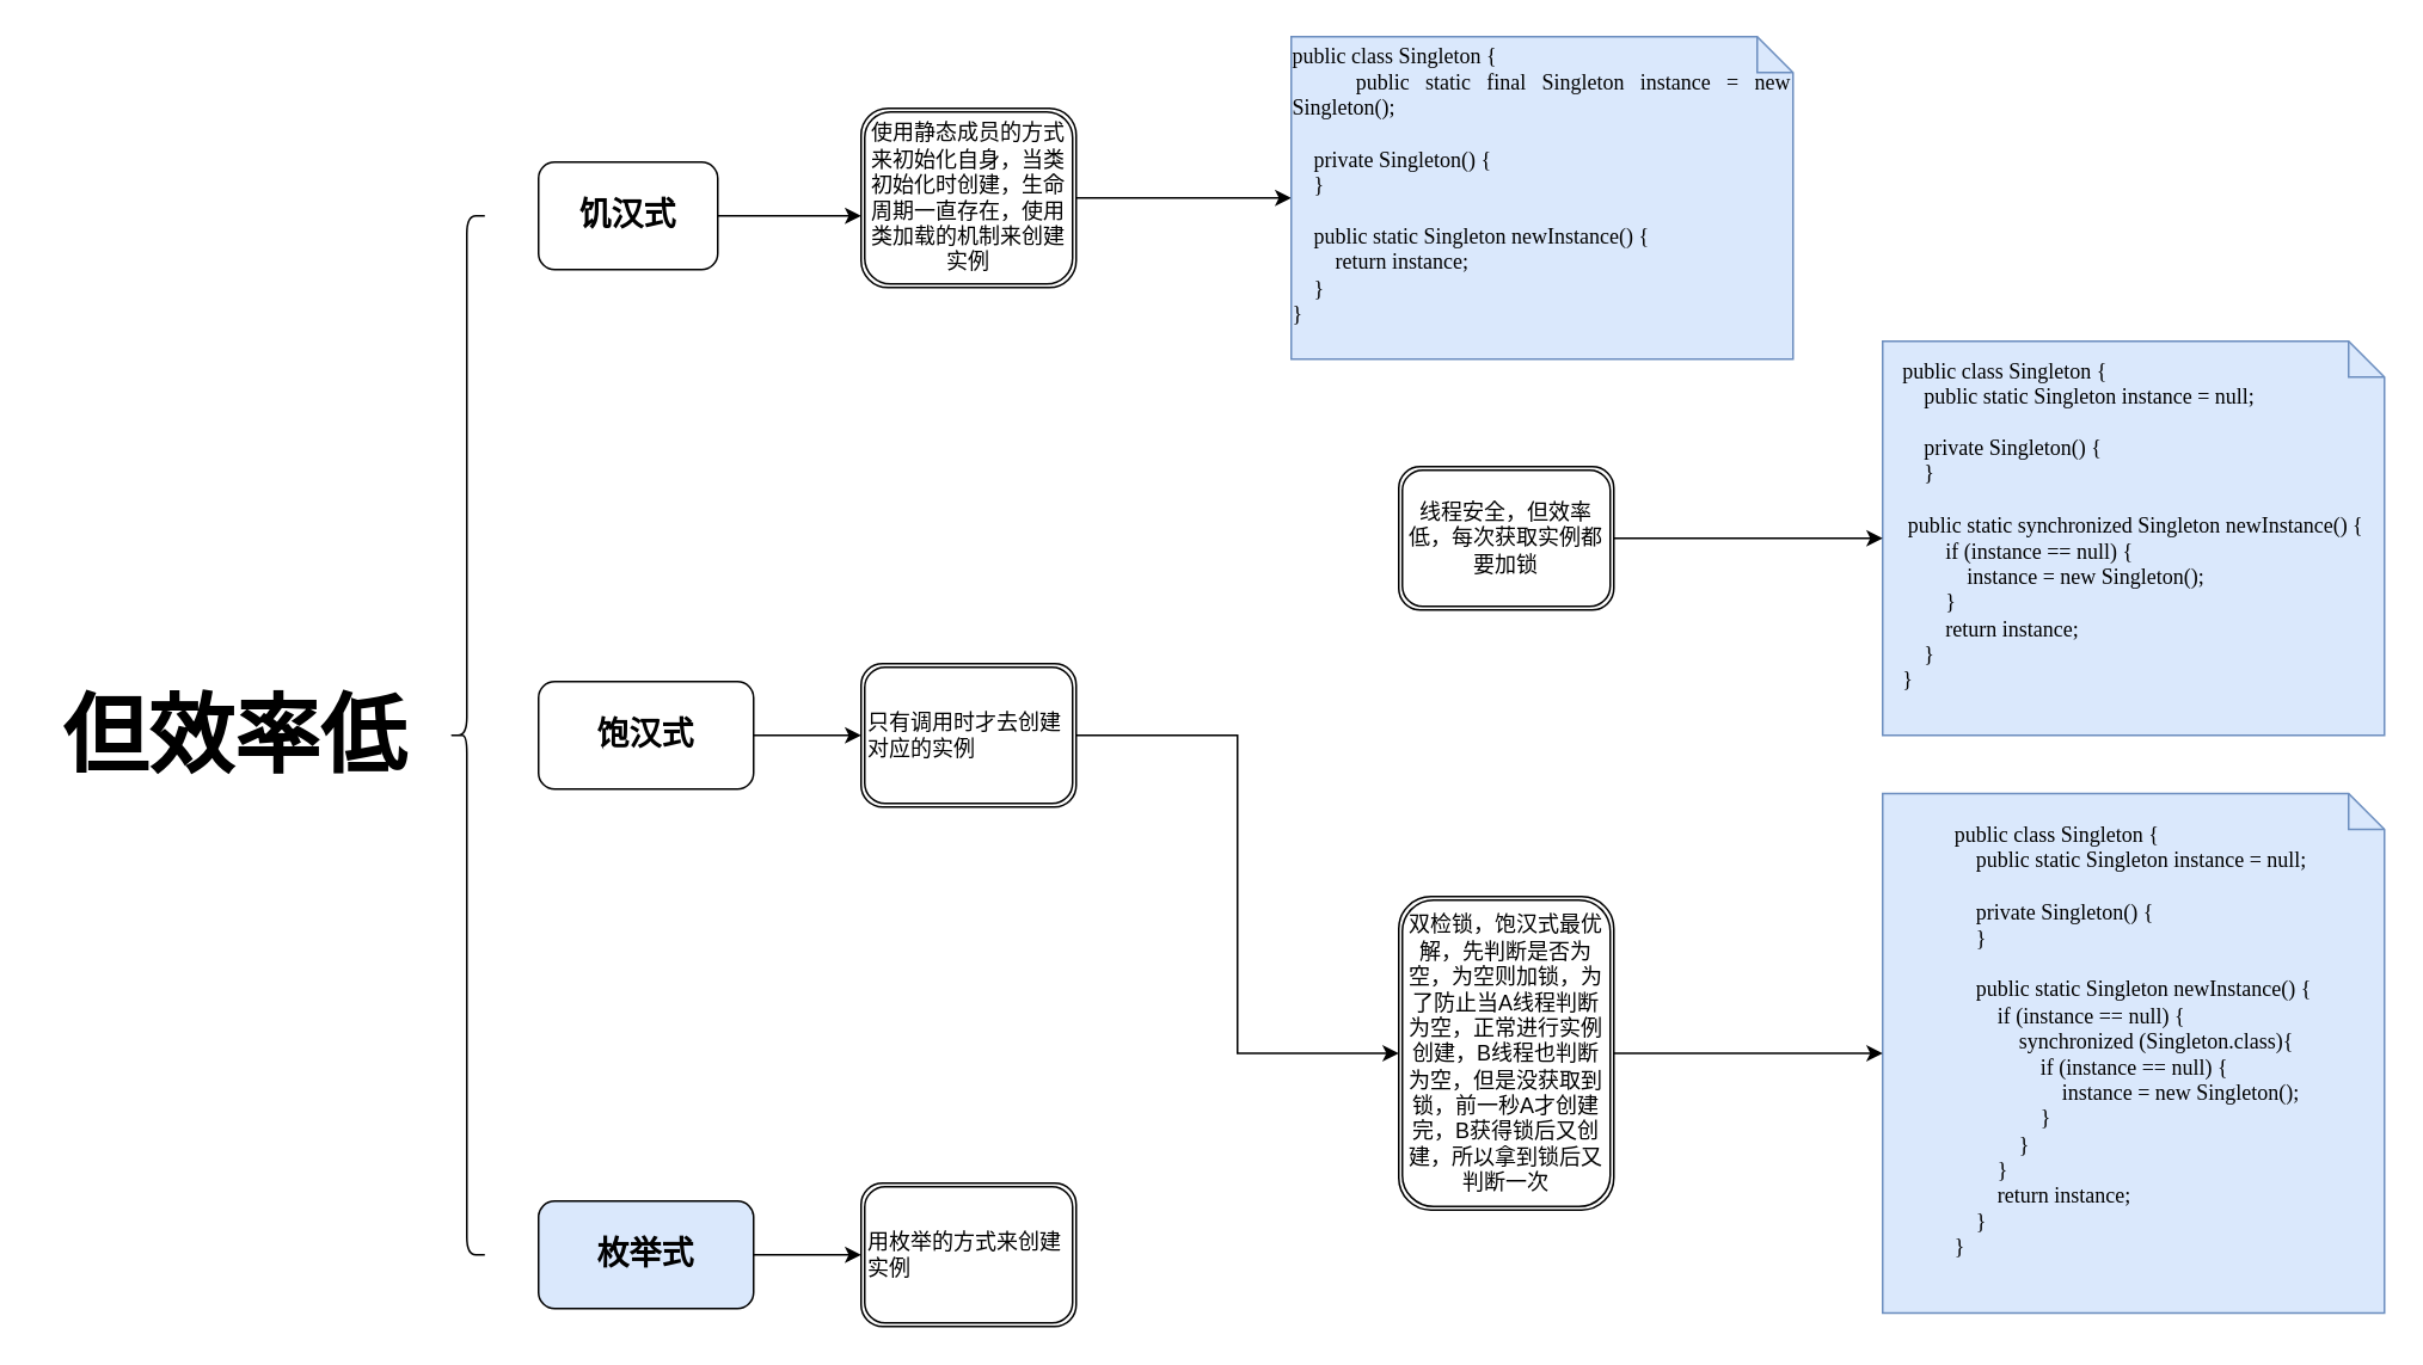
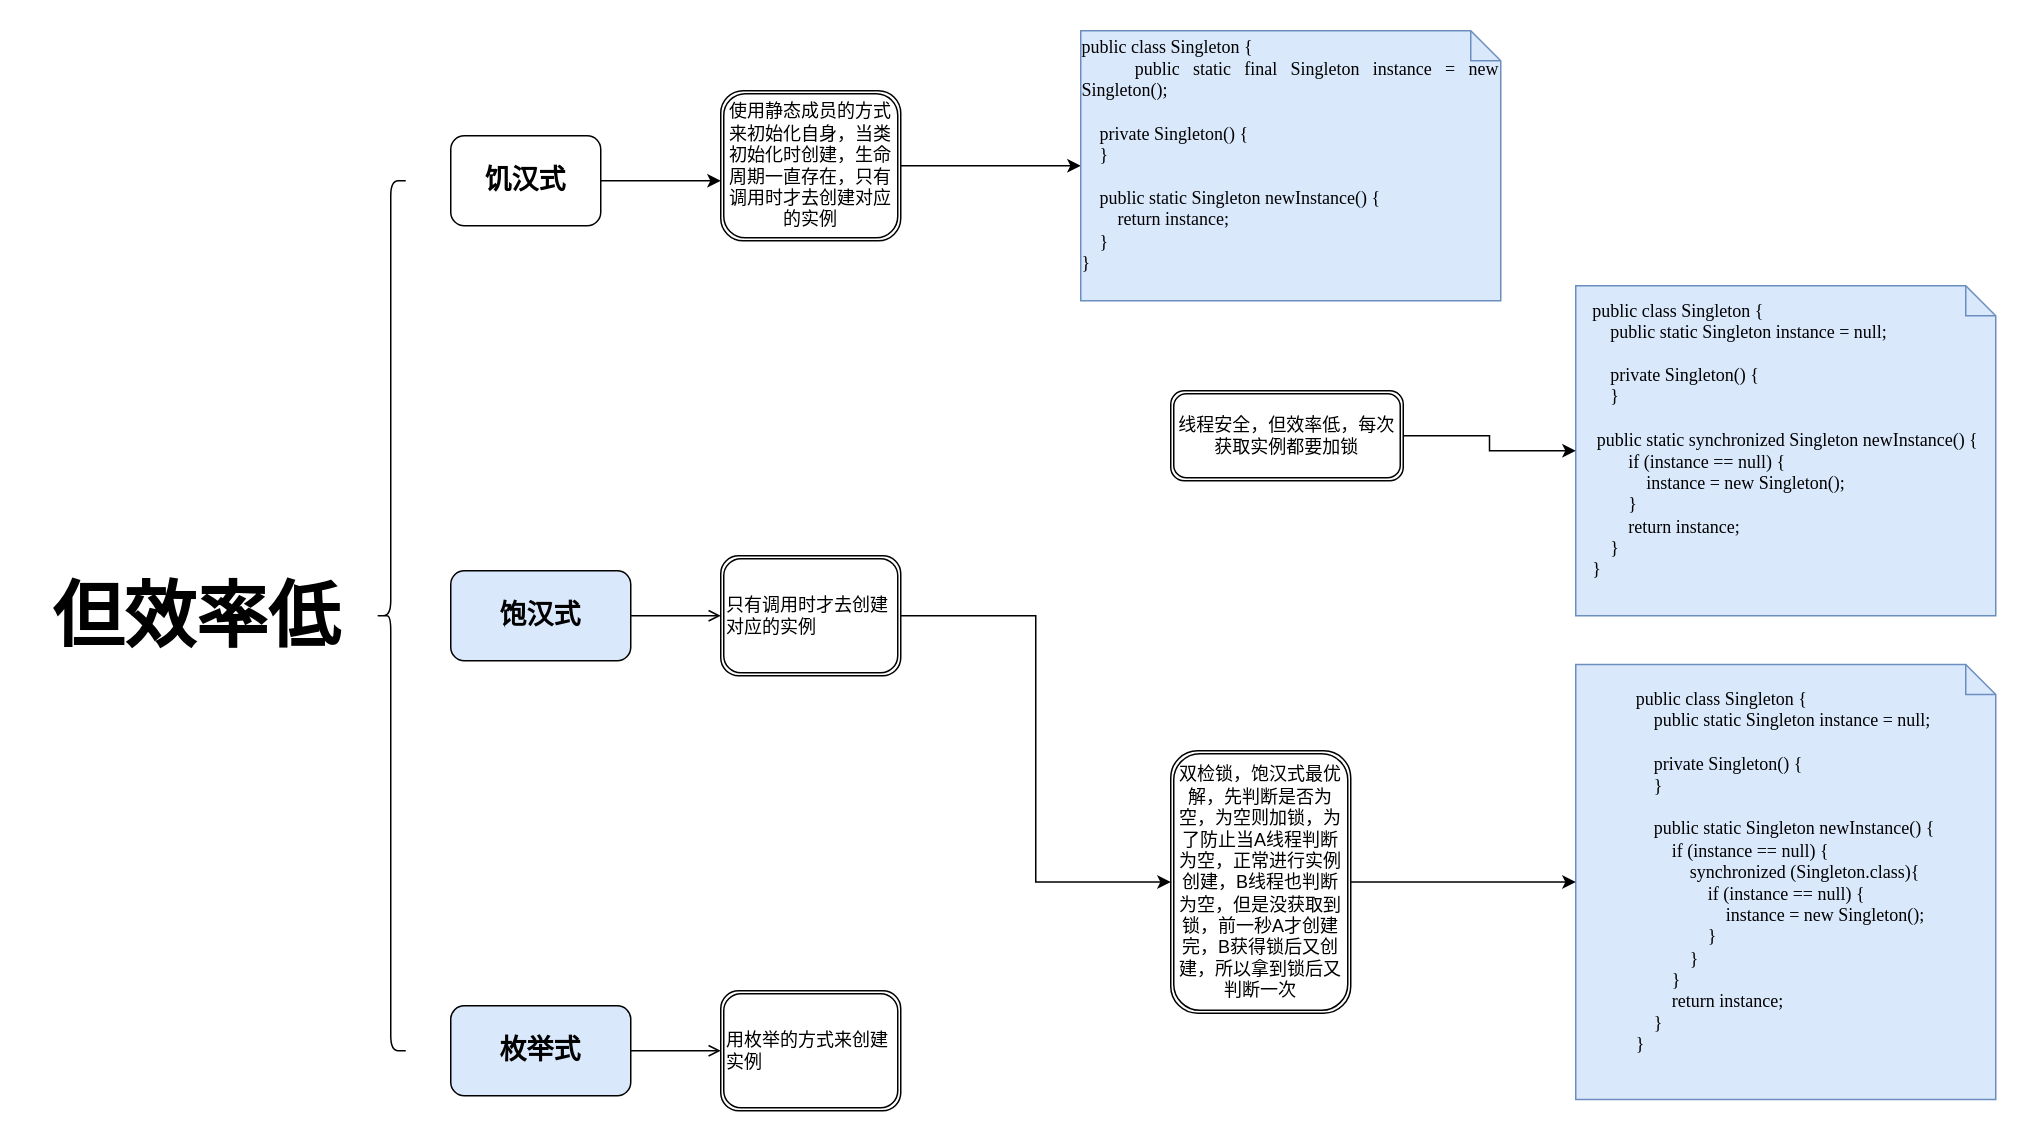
  <mxCell id="0" />
  <mxCell id="1" parent="0" />
  <mxCell id="2" value="&lt;h1&gt;&lt;font face=&quot;Comic Sans MS&quot;&gt;但效率低&lt;/font&gt;&lt;/h1&gt;" style="text;strokeColor=none;fillColor=none;html=1;fontSize=24;fontStyle=1;verticalAlign=middle;align=center;" vertex="1" parent="1"><mxGeometry y="390" width="220" height="40" as="geometry" x="20" /></mxCell>
  <mxCell id="3" value="" style="shape=curlyBracket;whiteSpace=wrap;html=1;rounded=1;" vertex="1" parent="1"><mxGeometry x="250" y="120" width="20" height="580" as="geometry" /></mxCell>
  <mxCell id="4" style="edgeStyle=orthogonalEdgeStyle;rounded=0;orthogonalLoop=1;jettySize=auto;html=1;entryX=0;entryY=0.5;entryDx=0;entryDy=0;" edge="1" parent="1" source="5"><mxGeometry relative="1" as="geometry"><mxPoint x="480" y="120" as="targetPoint" /></mxGeometry></mxCell>
  <mxCell id="5" value="&lt;h2&gt;饥汉式&lt;/h2&gt;" style="rounded=1;whiteSpace=wrap;html=1;" vertex="1" parent="1"><mxGeometry x="300" y="90" width="100" height="60" as="geometry" /></mxCell>
- <mxCell id="6" style="edgeStyle=orthogonalEdgeStyle;rounded=0;orthogonalLoop=1;jettySize=auto;html=1;entryX=0;entryY=0.5;entryDx=0;entryDy=0;" edge="1" parent="1" source="7" target="13"><mxGeometry relative="1" as="geometry" /></mxCell>
- <mxCell id="7" value="&lt;h2&gt;饱汉式&lt;/h2&gt;" style="rounded=1;whiteSpace=wrap;html=1;" vertex="1" parent="1"><mxGeometry x="300" y="380" width="120" height="60" as="geometry" /></mxCell>
- <mxCell id="8" style="edgeStyle=orthogonalEdgeStyle;rounded=0;orthogonalLoop=1;jettySize=auto;html=1;entryX=0;entryY=0.5;entryDx=0;entryDy=0;" edge="1" parent="1" source="9" target="14"><mxGeometry relative="1" as="geometry" /></mxCell>
+ <mxCell id="6" style="edgeStyle=orthogonalEdgeStyle;rounded=0;orthogonalLoop=1;jettySize=auto;html=1;entryX=0;entryY=0.5;entryDx=0;entryDy=0;endArrow=open;" edge="1" parent="1" source="7" target="13"><mxGeometry relative="1" as="geometry" /></mxCell>
+ <mxCell id="7" value="&lt;h2&gt;饱汉式&lt;/h2&gt;" style="rounded=1;whiteSpace=wrap;html=1;fillColor=#dae8fc;" vertex="1" parent="1"><mxGeometry x="300" y="380" width="120" height="60" as="geometry" /></mxCell>
+ <mxCell id="8" style="edgeStyle=orthogonalEdgeStyle;rounded=0;orthogonalLoop=1;jettySize=auto;html=1;entryX=0;entryY=0.5;entryDx=0;entryDy=0;endArrow=open;" edge="1" parent="1" source="9" target="14"><mxGeometry relative="1" as="geometry" /></mxCell>
  <mxCell id="9" value="&lt;h2&gt;枚举式&lt;/h2&gt;" style="rounded=1;whiteSpace=wrap;html=1;fillColor=#dae8fc;" vertex="1" parent="1"><mxGeometry x="300" y="670" width="120" height="60" as="geometry" /></mxCell>
  <mxCell id="10" style="edgeStyle=orthogonalEdgeStyle;rounded=0;orthogonalLoop=1;jettySize=auto;html=1;" edge="1" parent="1" source="11" target="15"><mxGeometry relative="1" as="geometry" /></mxCell>
- <mxCell id="11" value="&lt;span style=&quot;text-align: left&quot;&gt;使用静态成员的方式来初始化自身，当类初始化时创建，生命周期一直存在，使用类加载的机制来创建实例&lt;/span&gt;" style="shape=ext;double=1;rounded=1;whiteSpace=wrap;html=1;" vertex="1" parent="1"><mxGeometry x="480" y="60" width="120" height="100" as="geometry" /></mxCell>
+ <mxCell id="11" value="&lt;span style=&quot;text-align: left&quot;&gt;使用静态成员的方式来初始化自身，当类初始化时创建，生命周期一直存在，只有调用时才去创建对应的实例&lt;/span&gt;" style="shape=ext;double=1;rounded=1;whiteSpace=wrap;html=1;" vertex="1" parent="1"><mxGeometry x="480" y="60" width="120" height="100" as="geometry" /></mxCell>
  <mxCell id="12" style="edgeStyle=orthogonalEdgeStyle;rounded=0;orthogonalLoop=1;jettySize=auto;html=1;entryX=0;entryY=0.5;entryDx=0;entryDy=0;" edge="1" parent="1" source="13" target="21"><mxGeometry relative="1" as="geometry" /></mxCell>
  <mxCell id="13" value="&lt;div&gt;只有调用时才去创建对应的实例&lt;/div&gt;" style="shape=ext;double=1;rounded=1;whiteSpace=wrap;html=1;align=left;" vertex="1" parent="1"><mxGeometry x="480" y="370" width="120" height="80" as="geometry" /></mxCell>
  <mxCell id="14" value="&lt;div&gt;&lt;span&gt;用枚举的方式来创建实例&lt;/span&gt;&lt;/div&gt;" style="shape=ext;double=1;rounded=1;whiteSpace=wrap;html=1;align=left;" vertex="1" parent="1"><mxGeometry x="480" y="660" width="120" height="80" as="geometry" /></mxCell>
  <mxCell id="15" value="&lt;div style=&quot;text-align: justify&quot;&gt;&lt;font face=&quot;Comic Sans MS&quot;&gt;public class Singleton {&lt;/font&gt;&lt;/div&gt;&lt;div style=&quot;text-align: justify&quot;&gt;&lt;font face=&quot;Comic Sans MS&quot;&gt;&amp;nbsp; &amp;nbsp; public static final Singleton instance = new Singleton();&lt;/font&gt;&lt;/div&gt;&lt;div style=&quot;text-align: justify&quot;&gt;&lt;font face=&quot;Comic Sans MS&quot;&gt;&amp;nbsp; &amp;nbsp;&amp;nbsp;&lt;/font&gt;&lt;/div&gt;&lt;div style=&quot;text-align: justify&quot;&gt;&lt;font face=&quot;Comic Sans MS&quot;&gt;&amp;nbsp; &amp;nbsp; private Singleton() {&lt;/font&gt;&lt;/div&gt;&lt;div style=&quot;text-align: justify&quot;&gt;&lt;font face=&quot;Comic Sans MS&quot;&gt;&amp;nbsp; &amp;nbsp; }&lt;/font&gt;&lt;/div&gt;&lt;div style=&quot;text-align: justify&quot;&gt;&lt;font face=&quot;Comic Sans MS&quot;&gt;&lt;br&gt;&lt;/font&gt;&lt;/div&gt;&lt;div style=&quot;text-align: justify&quot;&gt;&lt;font face=&quot;Comic Sans MS&quot;&gt;&amp;nbsp; &amp;nbsp; public static Singleton newInstance() {&lt;/font&gt;&lt;/div&gt;&lt;div style=&quot;text-align: justify&quot;&gt;&lt;font face=&quot;Comic Sans MS&quot;&gt;&amp;nbsp; &amp;nbsp; &amp;nbsp; &amp;nbsp; return instance;&lt;/font&gt;&lt;/div&gt;&lt;div style=&quot;text-align: justify&quot;&gt;&lt;font face=&quot;Comic Sans MS&quot;&gt;&amp;nbsp; &amp;nbsp; }&lt;/font&gt;&lt;/div&gt;&lt;div style=&quot;text-align: justify&quot;&gt;&lt;font face=&quot;Comic Sans MS&quot;&gt;}&lt;/font&gt;&lt;/div&gt;&lt;div style=&quot;text-align: justify&quot;&gt;&lt;br&gt;&lt;/div&gt;" style="shape=note;size=20;whiteSpace=wrap;html=1;strokeColor=#6c8ebf;fillColor=#dae8fc;" vertex="1" parent="1"><mxGeometry x="720" y="20" width="280" height="180" as="geometry" /></mxCell>
  <mxCell id="16" value="&lt;div style=&quot;text-align: justify&quot;&gt;&lt;div&gt;&lt;font face=&quot;Comic Sans MS&quot;&gt;public class Singleton {&lt;/font&gt;&lt;/div&gt;&lt;div&gt;&lt;font face=&quot;Comic Sans MS&quot;&gt;&amp;nbsp; &amp;nbsp; public static Singleton instance = null;&lt;/font&gt;&lt;/div&gt;&lt;div&gt;&lt;font face=&quot;Comic Sans MS&quot;&gt;&lt;br&gt;&lt;/font&gt;&lt;/div&gt;&lt;div&gt;&lt;font face=&quot;Comic Sans MS&quot;&gt;&amp;nbsp; &amp;nbsp; private Singleton() {&lt;/font&gt;&lt;/div&gt;&lt;div&gt;&lt;font face=&quot;Comic Sans MS&quot;&gt;&amp;nbsp; &amp;nbsp; }&lt;/font&gt;&lt;/div&gt;&lt;div&gt;&lt;span style=&quot;font-family: &amp;#34;comic sans ms&amp;#34;&quot;&gt;&lt;br&gt;&lt;/span&gt;&lt;/div&gt;&lt;div&gt;&lt;span style=&quot;font-family: &amp;#34;comic sans ms&amp;#34;&quot;&gt;&amp;nbsp;public static synchronized Singleton newInstance() {&lt;/span&gt;&lt;br&gt;&lt;/div&gt;&lt;div&gt;&lt;font face=&quot;Comic Sans MS&quot;&gt;&amp;nbsp; &amp;nbsp; &amp;nbsp; &amp;nbsp; if (instance == null) {&lt;/font&gt;&lt;/div&gt;&lt;div&gt;&lt;font face=&quot;Comic Sans MS&quot;&gt;&amp;nbsp; &amp;nbsp; &amp;nbsp; &amp;nbsp; &amp;nbsp; &amp;nbsp; instance = new Singleton();&lt;/font&gt;&lt;/div&gt;&lt;div&gt;&lt;font face=&quot;Comic Sans MS&quot;&gt;&amp;nbsp; &amp;nbsp; &amp;nbsp; &amp;nbsp; }&lt;/font&gt;&lt;/div&gt;&lt;div&gt;&lt;font face=&quot;Comic Sans MS&quot;&gt;&amp;nbsp; &amp;nbsp; &amp;nbsp; &amp;nbsp; return instance;&lt;/font&gt;&lt;/div&gt;&lt;div&gt;&lt;font face=&quot;Comic Sans MS&quot;&gt;&amp;nbsp; &amp;nbsp; }&lt;/font&gt;&lt;/div&gt;&lt;div&gt;&lt;font face=&quot;Comic Sans MS&quot;&gt;}&lt;/font&gt;&lt;/div&gt;&lt;div&gt;&lt;br&gt;&lt;/div&gt;&lt;/div&gt;" style="shape=note;size=20;whiteSpace=wrap;html=1;strokeColor=#6c8ebf;fillColor=#dae8fc;" vertex="1" parent="1"><mxGeometry x="1050" y="190" width="280" height="220" as="geometry" /></mxCell>
  <mxCell id="17" value="&lt;div style=&quot;text-align: justify&quot;&gt;&lt;div&gt;&lt;font face=&quot;Comic Sans MS&quot;&gt;public class Singleton {&lt;/font&gt;&lt;/div&gt;&lt;div&gt;&lt;font face=&quot;Comic Sans MS&quot;&gt;&amp;nbsp; &amp;nbsp; public static Singleton instance = null;&lt;/font&gt;&lt;/div&gt;&lt;div&gt;&lt;font face=&quot;Comic Sans MS&quot;&gt;&lt;br&gt;&lt;/font&gt;&lt;/div&gt;&lt;div&gt;&lt;font face=&quot;Comic Sans MS&quot;&gt;&amp;nbsp; &amp;nbsp; private Singleton() {&lt;/font&gt;&lt;/div&gt;&lt;div&gt;&lt;font face=&quot;Comic Sans MS&quot;&gt;&amp;nbsp; &amp;nbsp; }&lt;/font&gt;&lt;/div&gt;&lt;div&gt;&lt;font face=&quot;Comic Sans MS&quot;&gt;&lt;br&gt;&lt;/font&gt;&lt;/div&gt;&lt;div&gt;&lt;font face=&quot;Comic Sans MS&quot;&gt;&amp;nbsp; &amp;nbsp; public static Singleton newInstance() {&lt;/font&gt;&lt;/div&gt;&lt;div&gt;&lt;font face=&quot;Comic Sans MS&quot;&gt;&amp;nbsp; &amp;nbsp; &amp;nbsp; &amp;nbsp; if (instance == null) {&lt;/font&gt;&lt;/div&gt;&lt;div&gt;&lt;font face=&quot;Comic Sans MS&quot;&gt;&amp;nbsp; &amp;nbsp; &amp;nbsp; &amp;nbsp; &amp;nbsp; &amp;nbsp; synchronized (Singleton.class){&lt;/font&gt;&lt;/div&gt;&lt;div&gt;&lt;font face=&quot;Comic Sans MS&quot;&gt;&amp;nbsp; &amp;nbsp; &amp;nbsp; &amp;nbsp; &amp;nbsp; &amp;nbsp; &amp;nbsp; &amp;nbsp; if (instance == null) {&lt;/font&gt;&lt;/div&gt;&lt;div&gt;&lt;font face=&quot;Comic Sans MS&quot;&gt;&amp;nbsp; &amp;nbsp; &amp;nbsp; &amp;nbsp; &amp;nbsp; &amp;nbsp; &amp;nbsp; &amp;nbsp; &amp;nbsp; &amp;nbsp; instance = new Singleton();&lt;/font&gt;&lt;/div&gt;&lt;div&gt;&lt;font face=&quot;Comic Sans MS&quot;&gt;&amp;nbsp; &amp;nbsp; &amp;nbsp; &amp;nbsp; &amp;nbsp; &amp;nbsp; &amp;nbsp; &amp;nbsp; }&lt;/font&gt;&lt;/div&gt;&lt;div&gt;&lt;font face=&quot;Comic Sans MS&quot;&gt;&amp;nbsp; &amp;nbsp; &amp;nbsp; &amp;nbsp; &amp;nbsp; &amp;nbsp; }&lt;/font&gt;&lt;/div&gt;&lt;div&gt;&lt;font face=&quot;Comic Sans MS&quot;&gt;&amp;nbsp; &amp;nbsp; &amp;nbsp; &amp;nbsp; }&lt;/font&gt;&lt;/div&gt;&lt;div&gt;&lt;font face=&quot;Comic Sans MS&quot;&gt;&amp;nbsp; &amp;nbsp; &amp;nbsp; &amp;nbsp; return instance;&lt;/font&gt;&lt;/div&gt;&lt;div&gt;&lt;font face=&quot;Comic Sans MS&quot;&gt;&amp;nbsp; &amp;nbsp; }&lt;/font&gt;&lt;/div&gt;&lt;div&gt;&lt;font face=&quot;Comic Sans MS&quot;&gt;}&lt;/font&gt;&lt;/div&gt;&lt;div&gt;&lt;br&gt;&lt;/div&gt;&lt;/div&gt;" style="shape=note;size=20;whiteSpace=wrap;html=1;strokeColor=#6c8ebf;fillColor=#dae8fc;" vertex="1" parent="1"><mxGeometry x="1050" y="442.5" width="280" height="290" as="geometry" /></mxCell>
  <mxCell id="18" style="edgeStyle=orthogonalEdgeStyle;rounded=0;orthogonalLoop=1;jettySize=auto;html=1;" edge="1" parent="1" source="19" target="16"><mxGeometry relative="1" as="geometry" /></mxCell>
- <mxCell id="19" value="线程安全，但效率低，每次获取实例都要加锁" style="shape=ext;double=1;rounded=1;whiteSpace=wrap;html=1;fillColor=#ffffff;gradientColor=#ffffff;" vertex="1" parent="1"><mxGeometry x="780" y="260" width="120" height="80" as="geometry" /></mxCell>
+ <mxCell id="19" value="线程安全，但效率低，每次获取实例都要加锁" style="shape=ext;double=1;rounded=1;whiteSpace=wrap;html=1;fillColor=#ffffff;gradientColor=#ffffff;" vertex="1" parent="1"><mxGeometry x="780" y="260" width="155" height="60" as="geometry" /></mxCell>
  <mxCell id="20" style="edgeStyle=orthogonalEdgeStyle;rounded=0;orthogonalLoop=1;jettySize=auto;html=1;entryX=0;entryY=0.5;entryDx=0;entryDy=0;entryPerimeter=0;" edge="1" parent="1" source="21" target="17"><mxGeometry relative="1" as="geometry" /></mxCell>
  <mxCell id="21" value="双检锁，饱汉式最优解，先判断是否为空，为空则加锁，为了防止当A线程判断为空，正常进行实例创建，B线程也判断为空，但是没获取到锁，前一秒A才创建完，B获得锁后又创建，所以拿到锁后又判断一次" style="shape=ext;double=1;rounded=1;whiteSpace=wrap;html=1;fillColor=#ffffff;gradientColor=#ffffff;" vertex="1" parent="1"><mxGeometry x="780" y="500" width="120" height="175" as="geometry" /></mxCell>
